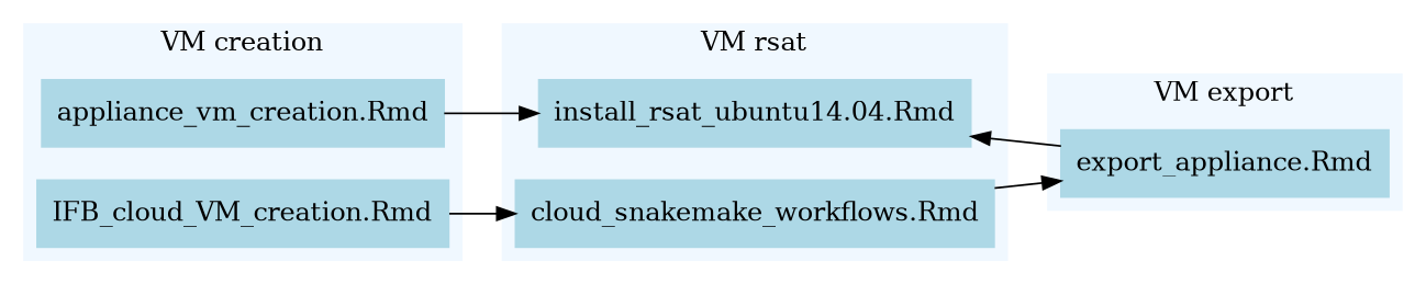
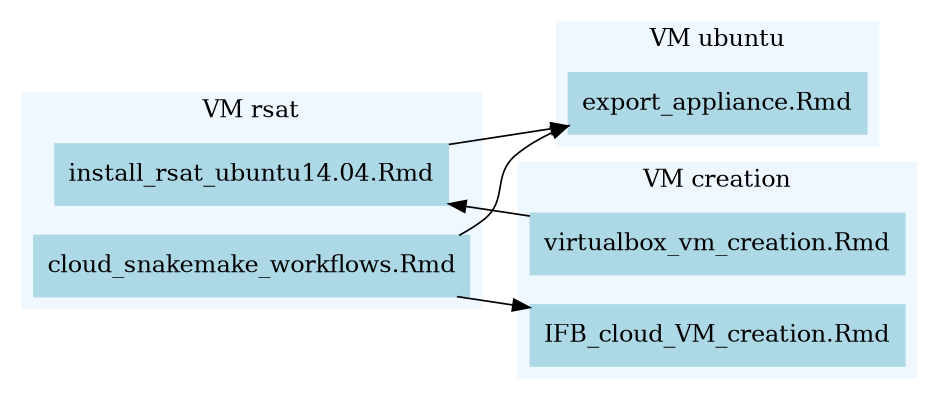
  digraph {
    compound=true
    rankdir=LR
    node [color=lightblue shape=rectangle style=filled]
    "install_rsat_ubuntu14.04.Rmd"
    n2 [label="cloud_snakemake_workflows.Rmd"]
    "IFB_cloud_VM_creation.Rmd"
-   "virtualbox_vm_creation.Rmd" [label="appliance_vm_creation.Rmd"]
+   "virtualbox_vm_creation.Rmd"
    "export_appliance.Rmd"
    subgraph cluster_1 {
      color=white
      fillcolor=aliceblue
      label="VM rsat"
      style=filled
      "install_rsat_ubuntu14.04.Rmd"
      n2
    }
    subgraph cluster_2 {
      color=white
      fillcolor=aliceblue
      label="VM creation"
      style=filled
      "IFB_cloud_VM_creation.Rmd"
      "virtualbox_vm_creation.Rmd"
    }
    subgraph cluster_3 {
      color=white
      fillcolor=aliceblue
-     label="VM export"
+     label="VM ubuntu"
      style=filled
      "export_appliance.Rmd"
    }
-   "export_appliance.Rmd" -> "install_rsat_ubuntu14.04.Rmd"
+   "install_rsat_ubuntu14.04.Rmd" -> "export_appliance.Rmd"
    n2 -> "export_appliance.Rmd"
-   "IFB_cloud_VM_creation.Rmd" -> n2
+   n2 -> "IFB_cloud_VM_creation.Rmd"
    "virtualbox_vm_creation.Rmd" -> "install_rsat_ubuntu14.04.Rmd"
  }
